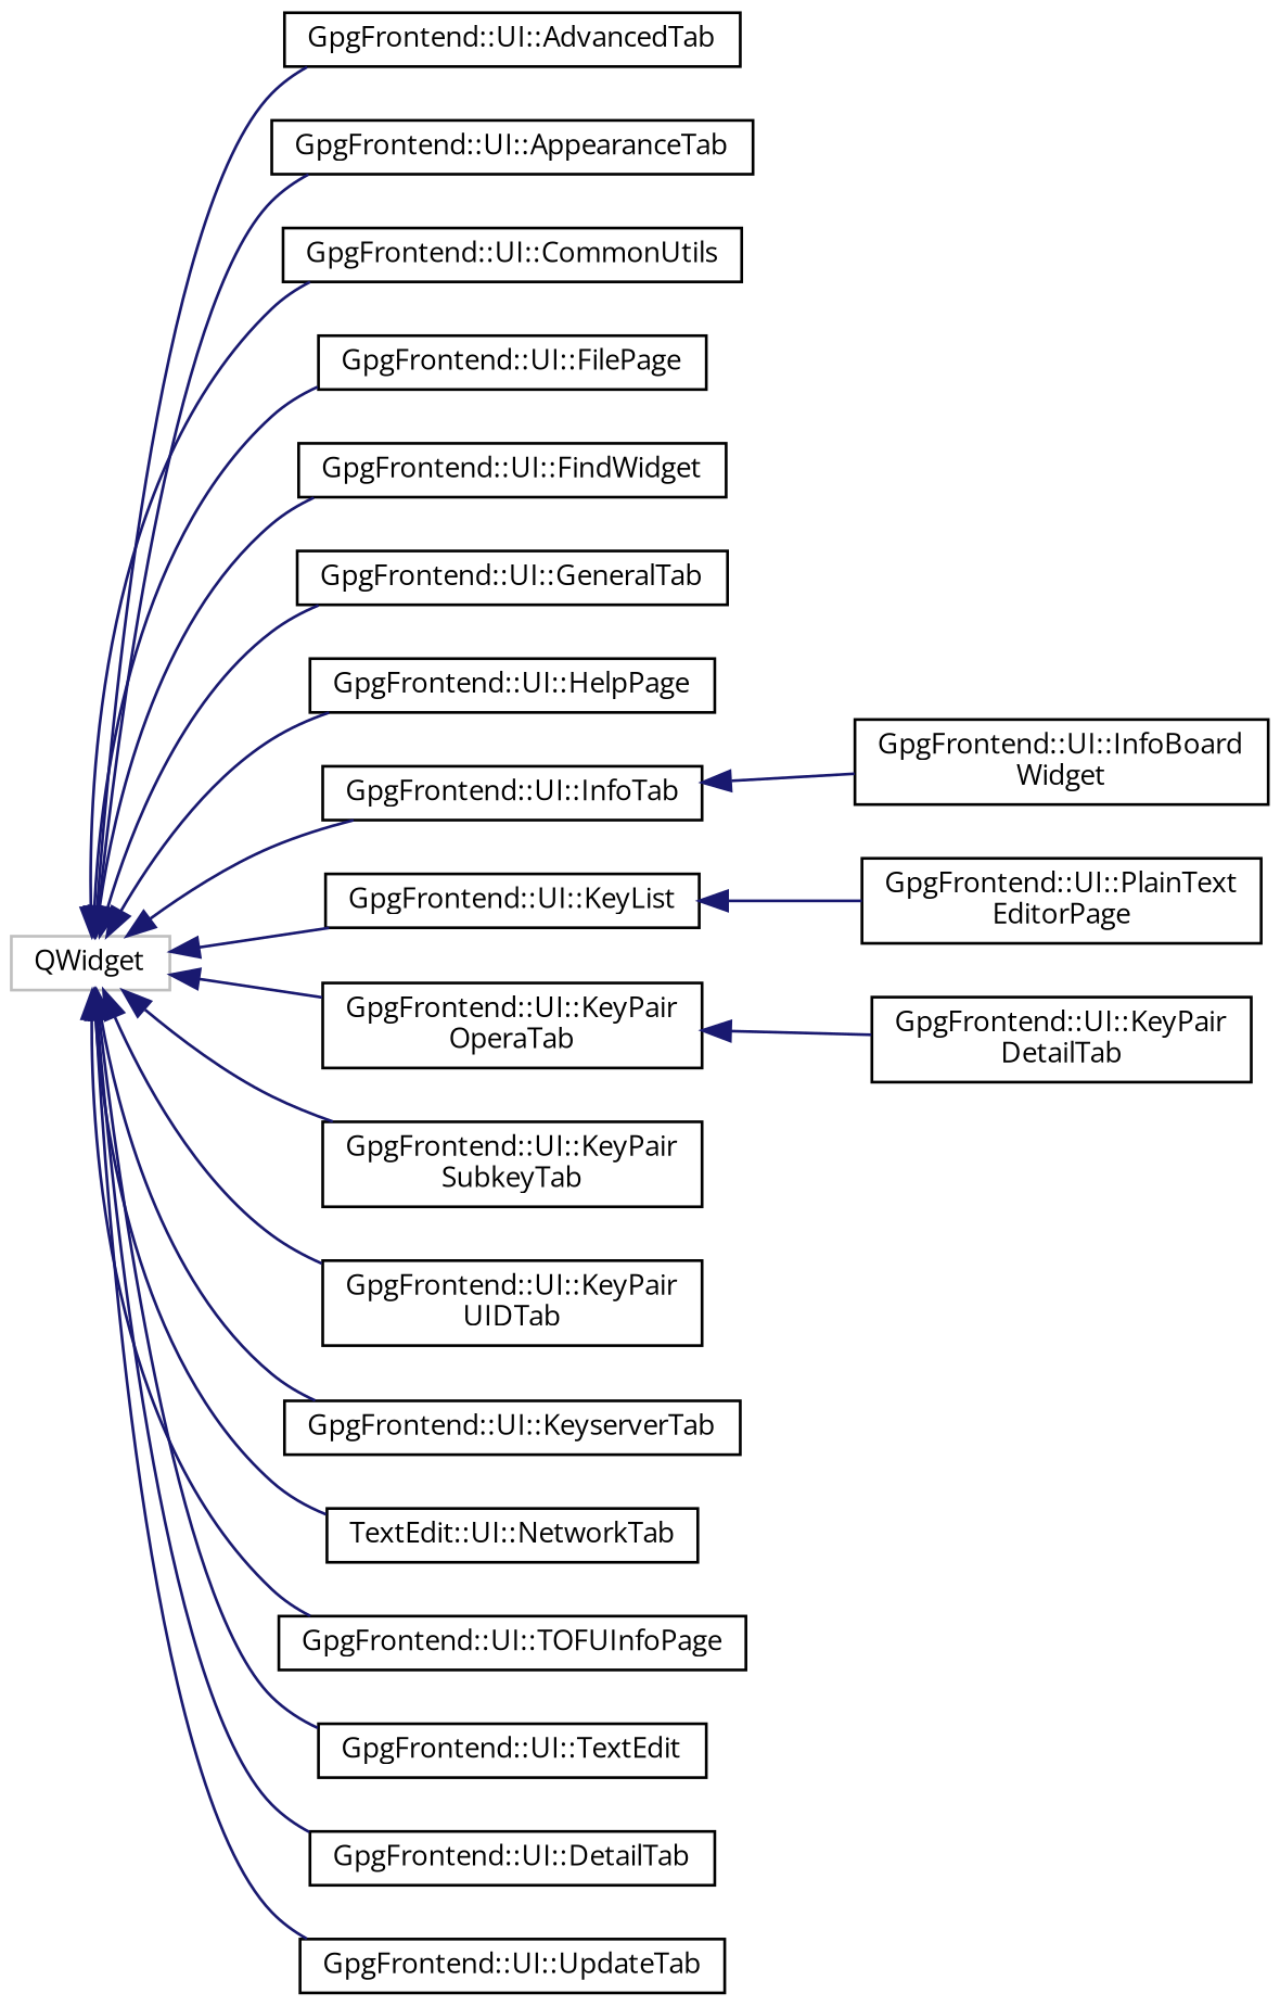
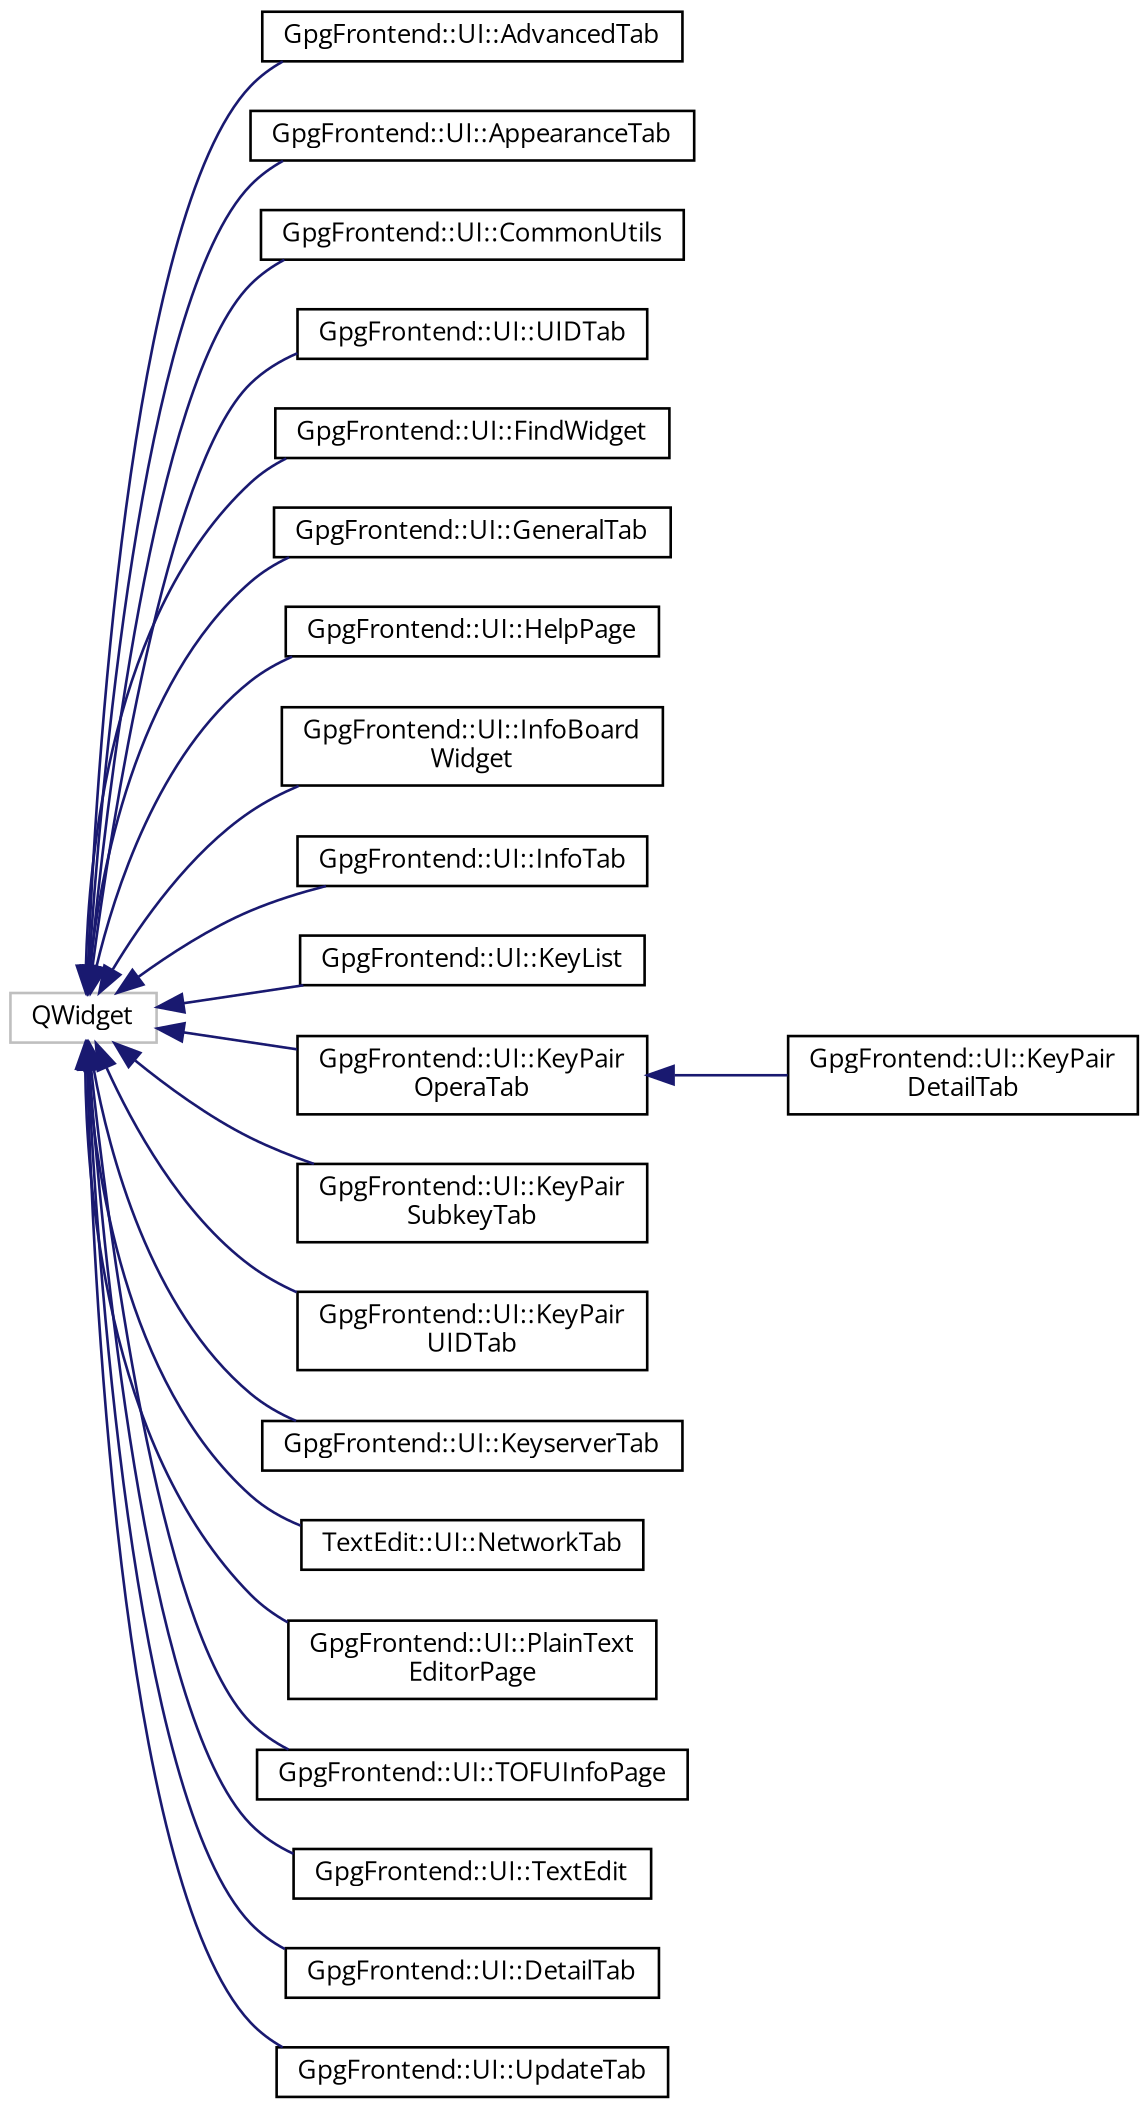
  digraph {
    fontname="Open Sans"
    rankdir=LR
    node [color=black fillcolor=white fontname="Open Sans" fontsize=10 shape=record style=filled]
    edge [color=midnightblue dir=back fontname="Open Sans" fontsize=10 labelfontname=Helvetica labelfontsize=10 style=solid]
    n1 [color=grey75 height=0.2 label=QWidget width=0.4]
    n2 [height=0.2 label="GpgFrontend::UI::AdvancedTab" width=0.4]
    n3 [height=0.2 label="GpgFrontend::UI::AppearanceTab" width=0.4]
    n4 [height=0.2 label="GpgFrontend::UI::CommonUtils" width=0.4]
-   n5 [height=0.2 label="GpgFrontend::UI::FilePage" width=0.4]
+   n5 [height=0.2 label="GpgFrontend::UI::UIDTab" width=0.4]
    n6 [height=0.2 label="GpgFrontend::UI::FindWidget" width=0.4]
    n7 [height=0.2 label="GpgFrontend::UI::GeneralTab" width=0.4]
    n8 [height=0.2 label="GpgFrontend::UI::HelpPage" width=0.4]
    n9 [height=0.2 label="GpgFrontend::UI::InfoBoard\lWidget" width=0.4]
    n10 [height=0.2 label="GpgFrontend::UI::InfoTab" width=0.4]
    n11 [height=0.2 label="GpgFrontend::UI::KeyList" width=0.4]
    n12 [height=0.2 label="GpgFrontend::UI::KeyPair\lOperaTab" width=0.4]
    n13 [height=0.2 label="GpgFrontend::UI::KeyPair\lSubkeyTab" width=0.4]
    n14 [height=0.2 label="GpgFrontend::UI::KeyPair\lUIDTab" width=0.4]
    n15 [height=0.2 label="GpgFrontend::UI::KeyserverTab" width=0.4]
    n16 [height=0.2 label="TextEdit::UI::NetworkTab" width=0.4]
    n17 [height=0.2 label="GpgFrontend::UI::PlainText\lEditorPage" width=0.4]
    n18 [height=0.2 label="GpgFrontend::UI::TOFUInfoPage" width=0.4]
    n19 [height=0.2 label="GpgFrontend::UI::TextEdit" width=0.4]
    n20 [height=0.2 label="GpgFrontend::UI::DetailTab" width=0.4]
    n21 [height=0.2 label="GpgFrontend::UI::UpdateTab" width=0.4]
    n22 [height=0.2 label="GpgFrontend::UI::KeyPair\lDetailTab" width=0.4]
    n1 -> n2
    n1 -> n3
    n1 -> n4
    n1 -> n5
    n1 -> n6
    n1 -> n7
    n1 -> n8
-   n10 -> n9
+   n1 -> n9
    n1 -> n10
    n1 -> n11
    n1 -> n12
    n1 -> n13
    n1 -> n14
    n1 -> n15
    n1 -> n16
-   n11 -> n17
+   n1 -> n17
    n1 -> n18
    n1 -> n19
    n1 -> n20
    n1 -> n21
    n12 -> n22
  }
